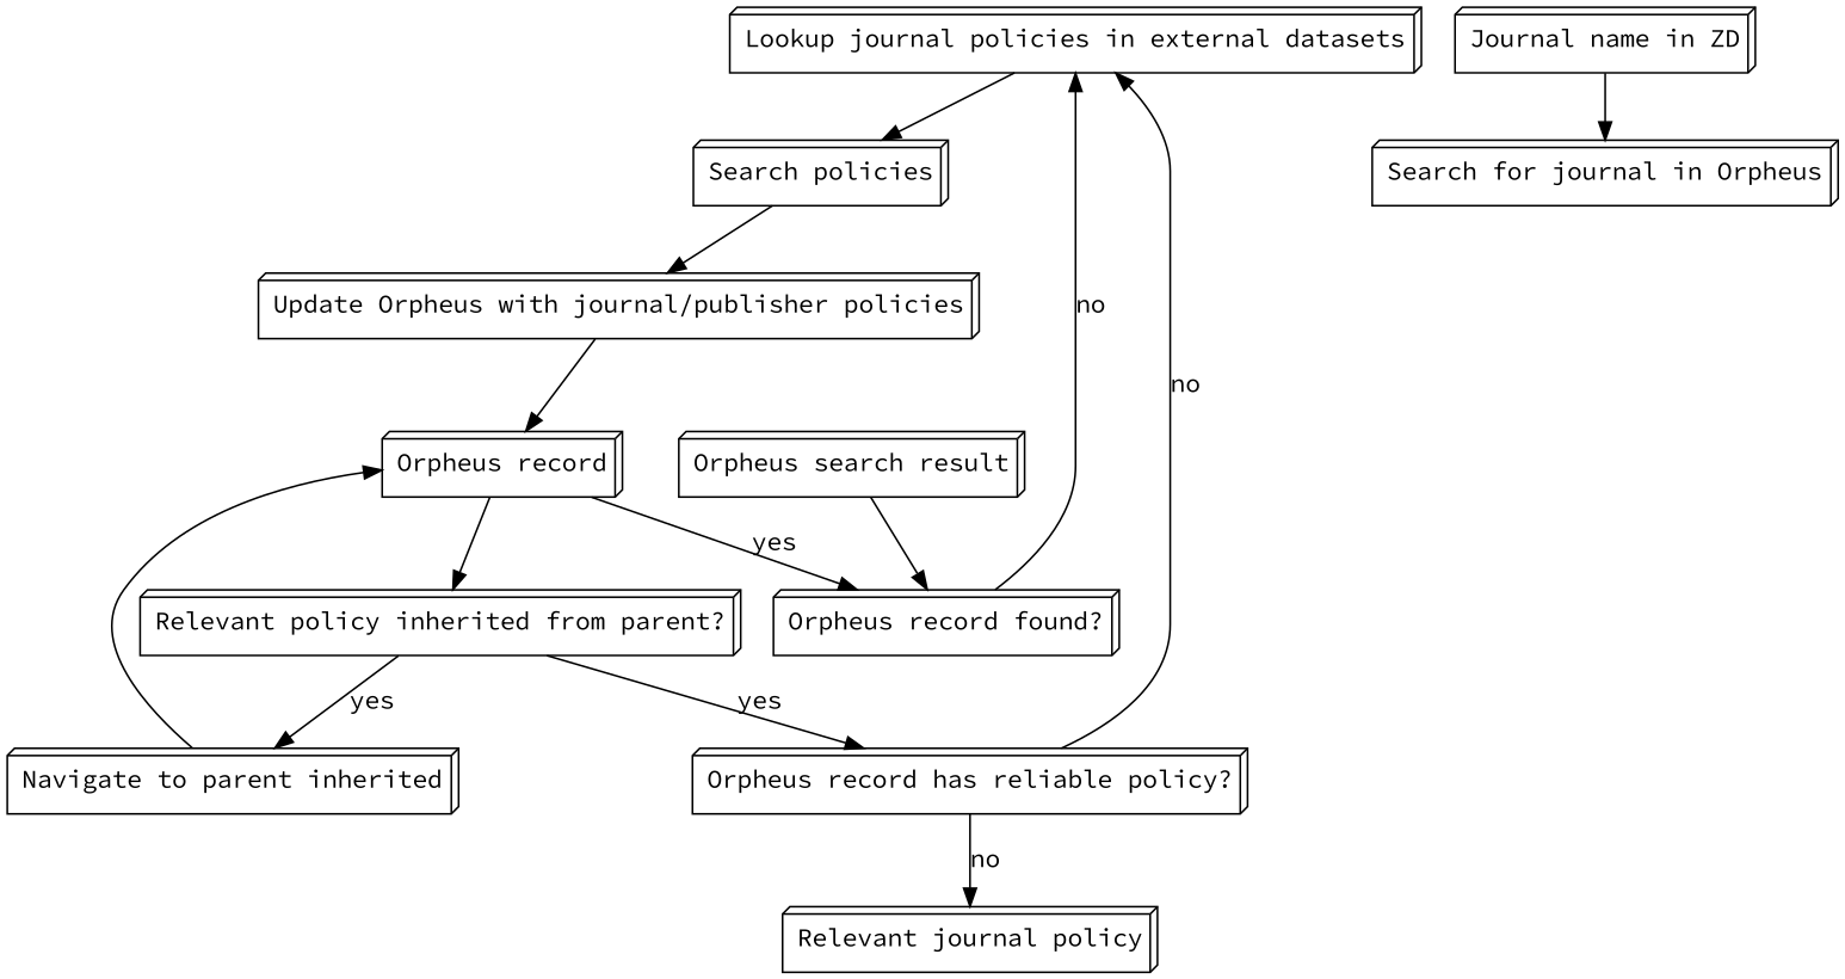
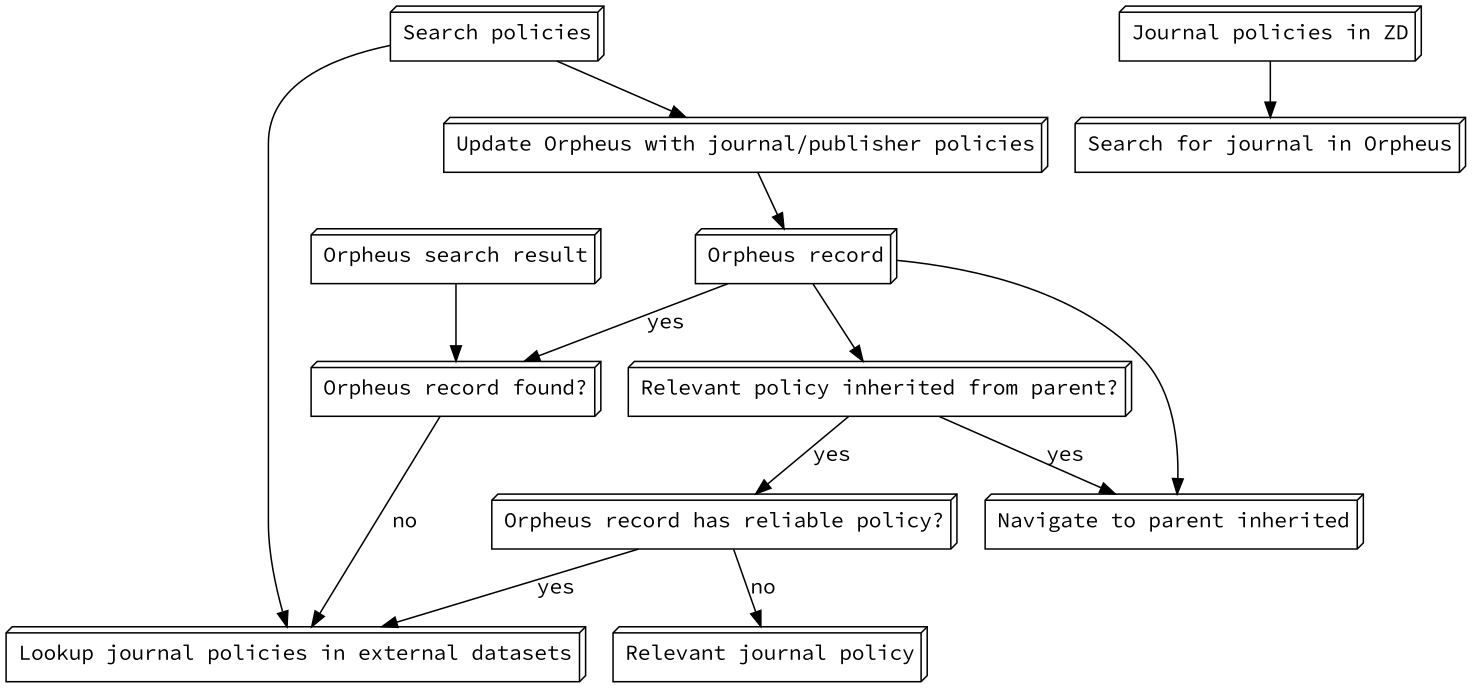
  digraph {
    d2tdocpreamble="\n    \usetikzlibrary{arrows, automata, positioning}\n    \tikzstyle{automaton}=[shorten >=1pt, pos=.4, >=stealth', initial text=]\n    \tikzstyle{allnodes}=[minimum height=2cm, minimum width=2cm]\n    \tikzstyle{activities}=[rectangle, fill=white, align=center, text width=4cm]\n    \tikzstyle{deliverables}=[rectangle, rounded corners, fill=blue!20!white, align=center, text width=4cm]\n    \tikzstyle{decisions}=[diamond, fill=white, align=center, text width=2cm]\n  "
    fontname="Source Code Pro"
    node [fontname="Source Code Pro" shape=box3d style="allnodes, deliverables"]
    edge [fontname="Source Code Pro"]
    n1 [label="Lookup journal policies in external datasets" style="allnodes, activities"]
    n2 [label="Update Orpheus with journal/publisher policies" style="allnodes, activities"]
    n3 [label="Navigate to parent inherited" style="allnodes, activities"]
    n4 [label="Search for journal in Orpheus" style="allnodes, activities"]
-   n5 [label="Journal name in ZD"]
+   n5 [label="Journal policies in ZD"]
    n6 [label="Orpheus record"]
    n7 [label="Orpheus search result"]
    n8 [label="Relevant journal policy"]
    n9 [label="Search policies"]
    n10 [label="Orpheus record found?" style="allnodes, decisions"]
    n11 [label="Orpheus record has reliable policy?" style="allnodes, decisions"]
    n12 [label="Relevant policy inherited from parent?" style="allnodes, decisions"]
    subgraph sub_1 {
      n1
      n2
      n3
      n4
      n5
      n6
      n7
      n8
      n9
      n10
      n11
      n12
    }
-   n1 -> n9
+   n9 -> n1
    n2 -> n6
-   n3 -> n6
+   n6 -> n3
    n5 -> n4
    n6 -> n10 [label=yes]
    n6 -> n12
    n7 -> n10
    n9 -> n2
    n10 -> n1 [label=no]
-   n11 -> n1 [label=no]
+   n11 -> n1 [label=yes]
    n11 -> n8 [label=no]
    n12 -> n3 [label=yes]
    n12 -> n11 [label=yes]
  }
